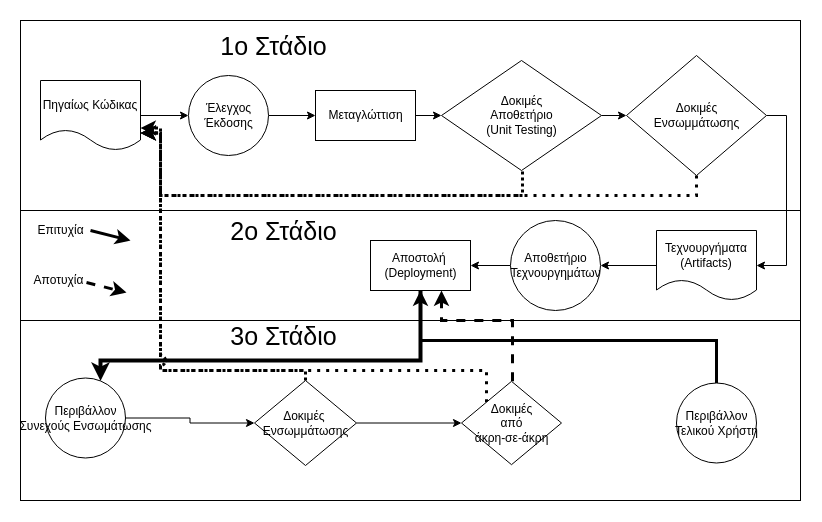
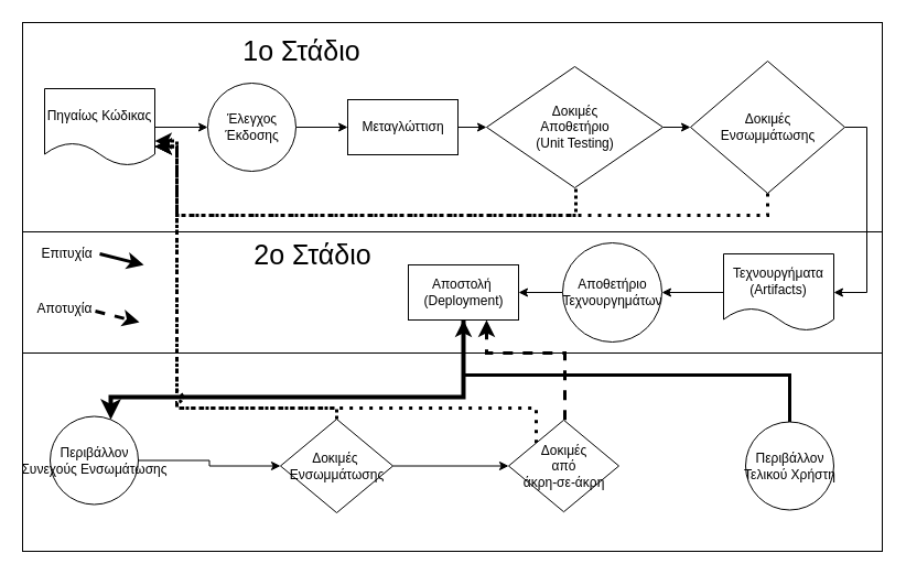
  <mxCell id="0" />
  <mxCell id="1" parent="0" />
  <mxCell id="2" value="" style="html=1;dashed=0;whitespace=wrap;" parent="1" vertex="1"><mxGeometry x="20" y="320" width="780" height="180" as="geometry" /></mxCell>
  <mxCell id="3" value="" style="html=1;dashed=0;whitespace=wrap;" parent="1" vertex="1"><mxGeometry x="20" y="210" width="780" height="110" as="geometry" /></mxCell>
  <mxCell id="4" value="" style="html=1;dashed=0;whitespace=wrap;" parent="1" vertex="1"><mxGeometry x="20" y="20" width="780" height="190" as="geometry" /></mxCell>
  <mxCell id="5" style="edgeStyle=orthogonalEdgeStyle;rounded=0;orthogonalLoop=1;jettySize=auto;html=1;exitX=1;exitY=0.5;exitDx=0;exitDy=0;entryX=0;entryY=0.5;entryDx=0;entryDy=0;fontSize=25;" parent="1" source="6" target="8" edge="1"><mxGeometry relative="1" as="geometry" /></mxCell>
  <mxCell id="6" value="Πηγαίως Κώδικας" style="shape=document;whiteSpace=wrap;html=1;boundedLbl=1;dashed=0;flipH=1;" parent="1" vertex="1"><mxGeometry x="40" y="80" width="100" height="70" as="geometry" /></mxCell>
  <mxCell id="7" style="edgeStyle=orthogonalEdgeStyle;rounded=0;orthogonalLoop=1;jettySize=auto;html=1;exitX=1;exitY=0.5;exitDx=0;exitDy=0;entryX=0;entryY=0.5;entryDx=0;entryDy=0;" parent="1" source="8" target="10" edge="1"><mxGeometry relative="1" as="geometry" /></mxCell>
  <mxCell id="8" value="Έλεγχος &lt;br&gt;Έκδοσης" style="shape=ellipse;html=1;dashed=0;whitespace=wrap;aspect=fixed;perimeter=ellipsePerimeter;" parent="1" vertex="1"><mxGeometry x="188" y="75" width="80" height="80" as="geometry" /></mxCell>
  <mxCell id="9" style="edgeStyle=orthogonalEdgeStyle;rounded=0;orthogonalLoop=1;jettySize=auto;html=1;exitX=1;exitY=0.5;exitDx=0;exitDy=0;entryX=0;entryY=0.5;entryDx=0;entryDy=0;" parent="1" source="10" target="13" edge="1"><mxGeometry relative="1" as="geometry" /></mxCell>
  <mxCell id="10" value="Μεταγλώττιση" style="html=1;dashed=0;whitespace=wrap;" parent="1" vertex="1"><mxGeometry x="315" y="90" width="100" height="50" as="geometry" /></mxCell>
  <mxCell id="11" style="edgeStyle=orthogonalEdgeStyle;rounded=0;orthogonalLoop=1;jettySize=auto;html=1;exitX=1;exitY=0.5;exitDx=0;exitDy=0;entryX=0;entryY=0.5;entryDx=0;entryDy=0;" parent="1" source="13" target="16" edge="1"><mxGeometry relative="1" as="geometry" /></mxCell>
  <mxCell id="12" style="edgeStyle=orthogonalEdgeStyle;rounded=0;orthogonalLoop=1;jettySize=auto;html=1;exitX=0.5;exitY=1;exitDx=0;exitDy=0;entryX=1;entryY=0.75;entryDx=0;entryDy=0;strokeWidth=3;dashed=1;dashPattern=1 1;jumpStyle=gap;" parent="1" edge="1"><mxGeometry relative="1" as="geometry"><mxPoint x="522" y="165" as="sourcePoint" /><mxPoint x="140" y="127.5" as="targetPoint" /><Array as="points"><mxPoint x="522" y="195" /><mxPoint x="160" y="195" /><mxPoint x="160" y="128" /></Array></mxGeometry></mxCell>
  <mxCell id="13" value="Δοκιμές&lt;br&gt;Αποθετήριο&lt;br&gt;(Unit Testing)" style="shape=rhombus;html=1;dashed=0;whitespace=wrap;perimeter=rhombusPerimeter;" parent="1" vertex="1"><mxGeometry x="441" y="60" width="160" height="110" as="geometry" /></mxCell>
  <mxCell id="14" style="edgeStyle=orthogonalEdgeStyle;rounded=0;orthogonalLoop=1;jettySize=auto;html=1;exitX=1;exitY=0.5;exitDx=0;exitDy=0;entryX=1;entryY=0.5;entryDx=0;entryDy=0;" parent="1" source="16" target="18" edge="1"><mxGeometry relative="1" as="geometry" /></mxCell>
  <mxCell id="15" style="edgeStyle=orthogonalEdgeStyle;rounded=0;orthogonalLoop=1;jettySize=auto;html=1;exitX=0.5;exitY=1;exitDx=0;exitDy=0;entryX=1;entryY=0.75;entryDx=0;entryDy=0;dashed=1;dashPattern=1 2;jumpStyle=arc;strokeWidth=3;" parent="1" source="16" target="6" edge="1"><mxGeometry relative="1" as="geometry"><Array as="points"><mxPoint x="696" y="195" /><mxPoint x="160" y="195" /><mxPoint x="160" y="132" /></Array></mxGeometry></mxCell>
  <mxCell id="16" value="Δοκιμές&lt;br&gt;Ενσωμμάτωσης" style="shape=rhombus;html=1;dashed=0;whitespace=wrap;perimeter=rhombusPerimeter;" parent="1" vertex="1"><mxGeometry x="626" y="55" width="140" height="120" as="geometry" /></mxCell>
  <mxCell id="17" style="edgeStyle=orthogonalEdgeStyle;rounded=0;orthogonalLoop=1;jettySize=auto;html=1;exitX=0;exitY=0.5;exitDx=0;exitDy=0;entryX=1;entryY=0.5;entryDx=0;entryDy=0;" parent="1" source="18" target="20" edge="1"><mxGeometry relative="1" as="geometry" /></mxCell>
  <mxCell id="18" value="Τεχνουργήματα&lt;br&gt;(Artifacts)" style="shape=document;whiteSpace=wrap;html=1;boundedLbl=1;dashed=0;flipH=1;" parent="1" vertex="1"><mxGeometry x="656" y="230" width="100" height="70" as="geometry" /></mxCell>
  <mxCell id="19" style="edgeStyle=orthogonalEdgeStyle;rounded=0;orthogonalLoop=1;jettySize=auto;html=1;exitX=0;exitY=0.5;exitDx=0;exitDy=0;entryX=1;entryY=0.5;entryDx=0;entryDy=0;" parent="1" source="20" target="22" edge="1"><mxGeometry relative="1" as="geometry" /></mxCell>
  <mxCell id="20" value="Αποθετήριο&lt;br&gt;Τεχνουργημάτων" style="shape=ellipse;html=1;dashed=0;whitespace=wrap;aspect=fixed;perimeter=ellipsePerimeter;" parent="1" vertex="1"><mxGeometry x="510" y="220" width="90" height="90" as="geometry" /></mxCell>
  <mxCell id="21" style="edgeStyle=orthogonalEdgeStyle;rounded=0;orthogonalLoop=1;jettySize=auto;html=1;exitX=0.5;exitY=1;exitDx=0;exitDy=0;strokeWidth=4;" parent="1" source="22" target="24" edge="1"><mxGeometry relative="1" as="geometry"><Array as="points"><mxPoint x="420" y="360" /><mxPoint x="100" y="360" /></Array></mxGeometry></mxCell>
  <mxCell id="22" value="Αποστολή&amp;nbsp;&lt;br&gt;(Deployment)" style="html=1;dashed=0;whitespace=wrap;" parent="1" vertex="1"><mxGeometry x="370" y="240" width="100" height="50" as="geometry" /></mxCell>
  <mxCell id="23" style="edgeStyle=orthogonalEdgeStyle;rounded=0;orthogonalLoop=1;jettySize=auto;html=1;exitX=1;exitY=0.5;exitDx=0;exitDy=0;" parent="1" source="24" target="29" edge="1"><mxGeometry relative="1" as="geometry" /></mxCell>
  <mxCell id="24" value="Περιβάλλον&lt;br&gt;Συνεχούς Ενσωμάτωσης" style="shape=ellipse;html=1;dashed=0;whitespace=wrap;aspect=fixed;perimeter=ellipsePerimeter;flipH=1;" parent="1" vertex="1"><mxGeometry x="45" y="377.5" width="80" height="80" as="geometry" /></mxCell>
  <mxCell id="25" style="edgeStyle=orthogonalEdgeStyle;rounded=0;orthogonalLoop=1;jettySize=auto;html=1;exitX=0.5;exitY=0;exitDx=0;exitDy=0;entryX=0.5;entryY=1;entryDx=0;entryDy=0;strokeWidth=3;" parent="1" source="26" target="22" edge="1"><mxGeometry relative="1" as="geometry"><Array as="points"><mxPoint x="716" y="340" /><mxPoint x="420" y="340" /></Array></mxGeometry></mxCell>
  <mxCell id="26" value="Περιβάλλον&lt;br&gt;Τελικού Χρήστη" style="shape=ellipse;html=1;dashed=0;whitespace=wrap;aspect=fixed;perimeter=ellipsePerimeter;flipH=1;" parent="1" vertex="1"><mxGeometry x="676" y="382.5" width="80" height="80" as="geometry" /></mxCell>
  <mxCell id="27" style="edgeStyle=orthogonalEdgeStyle;rounded=0;orthogonalLoop=1;jettySize=auto;html=1;exitX=1;exitY=0.5;exitDx=0;exitDy=0;entryX=0;entryY=0.5;entryDx=0;entryDy=0;" parent="1" source="29" target="32" edge="1"><mxGeometry relative="1" as="geometry" /></mxCell>
  <mxCell id="28" style="edgeStyle=orthogonalEdgeStyle;rounded=0;orthogonalLoop=1;jettySize=auto;html=1;exitX=0.5;exitY=0;exitDx=0;exitDy=0;entryX=1;entryY=0.75;entryDx=0;entryDy=0;dashed=1;dashPattern=1 1;strokeWidth=3;jumpStyle=arc;" parent="1" source="29" target="6" edge="1"><mxGeometry relative="1" as="geometry"><Array as="points"><mxPoint x="305" y="370" /><mxPoint x="160" y="370" /><mxPoint x="160" y="133" /></Array></mxGeometry></mxCell>
  <mxCell id="29" value="Δοκιμές&amp;nbsp;&lt;br&gt;Ενσωμμάτωσης" style="shape=rhombus;html=1;dashed=0;whitespace=wrap;perimeter=rhombusPerimeter;flipH=1;" parent="1" vertex="1"><mxGeometry x="254" y="380" width="102" height="85" as="geometry" /></mxCell>
  <mxCell id="30" style="edgeStyle=orthogonalEdgeStyle;rounded=0;orthogonalLoop=1;jettySize=auto;html=1;exitX=0.5;exitY=0;exitDx=0;exitDy=0;strokeWidth=3;dashed=1;" parent="1" edge="1"><mxGeometry relative="1" as="geometry"><mxPoint x="512" y="380.835" as="sourcePoint" /><mxPoint x="441" y="290" as="targetPoint" /><Array as="points"><mxPoint x="512" y="320" /><mxPoint x="441" y="320" /></Array></mxGeometry></mxCell>
  <mxCell id="31" style="edgeStyle=orthogonalEdgeStyle;rounded=0;orthogonalLoop=1;jettySize=auto;html=1;exitX=0;exitY=0;exitDx=0;exitDy=0;entryX=1;entryY=0.75;entryDx=0;entryDy=0;strokeWidth=3;dashed=1;dashPattern=1 2;jumpStyle=arc;" parent="1" source="32" target="6" edge="1"><mxGeometry relative="1" as="geometry"><Array as="points"><mxPoint x="486" y="370" /><mxPoint x="160" y="370" /><mxPoint x="160" y="133" /></Array></mxGeometry></mxCell>
  <mxCell id="32" value="Δοκιμές&lt;br&gt;από&lt;br&gt;άκρη-σε-άκρη" style="shape=rhombus;html=1;dashed=0;whitespace=wrap;perimeter=rhombusPerimeter;flipH=1;" parent="1" vertex="1"><mxGeometry x="461" y="380.835" width="100" height="83.33" as="geometry" /></mxCell>
  <mxCell id="33" value="&lt;font style=&quot;font-size: 25px&quot;&gt;1ο Στάδιο&lt;/font&gt;" style="text;html=1;align=center;verticalAlign=middle;resizable=0;points=[];autosize=1;strokeColor=none;fillColor=none;" parent="1" vertex="1"><mxGeometry x="213" y="35" width="120" height="20" as="geometry" /></mxCell>
  <mxCell id="34" value="&lt;font style=&quot;font-size: 25px&quot;&gt;2ο Στάδιο&lt;/font&gt;" style="text;html=1;align=center;verticalAlign=middle;resizable=0;points=[];autosize=1;strokeColor=none;fillColor=none;" parent="1" vertex="1"><mxGeometry x="223" y="220" width="120" height="20" as="geometry" /></mxCell>
- <mxCell id="35" value="&lt;font style=&quot;font-size: 25px&quot;&gt;3ο Στάδιο&lt;/font&gt;" style="text;html=1;align=center;verticalAlign=middle;resizable=0;points=[];autosize=1;strokeColor=none;fillColor=none;" parent="1" vertex="1"><mxGeometry x="223" y="325" width="120" height="20" as="geometry" /></mxCell>
  <mxCell id="36" value="" style="endArrow=classic;html=1;rounded=0;strokeWidth=3;jumpStyle=arc;entryX=0.141;entryY=0.455;entryDx=0;entryDy=0;entryPerimeter=0;" parent="1" edge="1"><mxGeometry width="50" height="50" relative="1" as="geometry"><mxPoint x="90" y="230" as="sourcePoint" /><mxPoint x="129.98" y="240.05" as="targetPoint" /></mxGeometry></mxCell>
  <mxCell id="37" value="" style="endArrow=classic;html=1;rounded=0;strokeWidth=3;jumpStyle=arc;entryX=0.141;entryY=0.455;entryDx=0;entryDy=0;entryPerimeter=0;dashed=1;" parent="1" edge="1"><mxGeometry width="50" height="50" relative="1" as="geometry"><mxPoint x="86" y="282" as="sourcePoint" /><mxPoint x="125.98" y="292.05" as="targetPoint" /></mxGeometry></mxCell>
  <mxCell id="38" value="Επιτυχία" style="text;html=1;align=center;verticalAlign=middle;resizable=0;points=[];autosize=1;strokeColor=none;fillColor=none;" parent="1" vertex="1"><mxGeometry x="30" y="220" width="60" height="20" as="geometry" /></mxCell>
  <mxCell id="39" value="Αποτυχία" style="text;html=1;align=center;verticalAlign=middle;resizable=0;points=[];autosize=1;strokeColor=none;fillColor=none;" parent="1" vertex="1"><mxGeometry x="23" y="270" width="70" height="20" as="geometry" /></mxCell>
